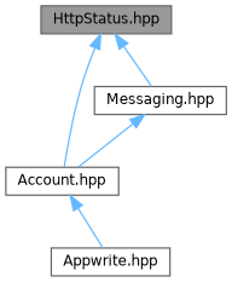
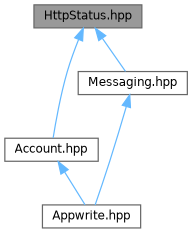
  digraph {
    node [color=grey40 fillcolor=white fontname=Helvetica fontsize=10 shape=box style=filled]
    edge [color=steelblue1 dir=back fontname=Helvetica fontsize=10 labelfontname=Helvetica labelfontsize=10 style=solid]
    n1 [color=gray40 fillcolor=grey60 fontcolor=black height=0.2 label="HttpStatus.hpp" width=0.4]
    n2 [height=0.2 label="Account.hpp" width=0.4]
    n3 [height=0.2 label="Messaging.hpp" width=0.4]
    n4 [height=0.2 label="Appwrite.hpp" width=0.4]
    n1 -> n2
    n1 -> n3
    n2 -> n4
-   n3 -> n2
+   n3 -> n4
  }
